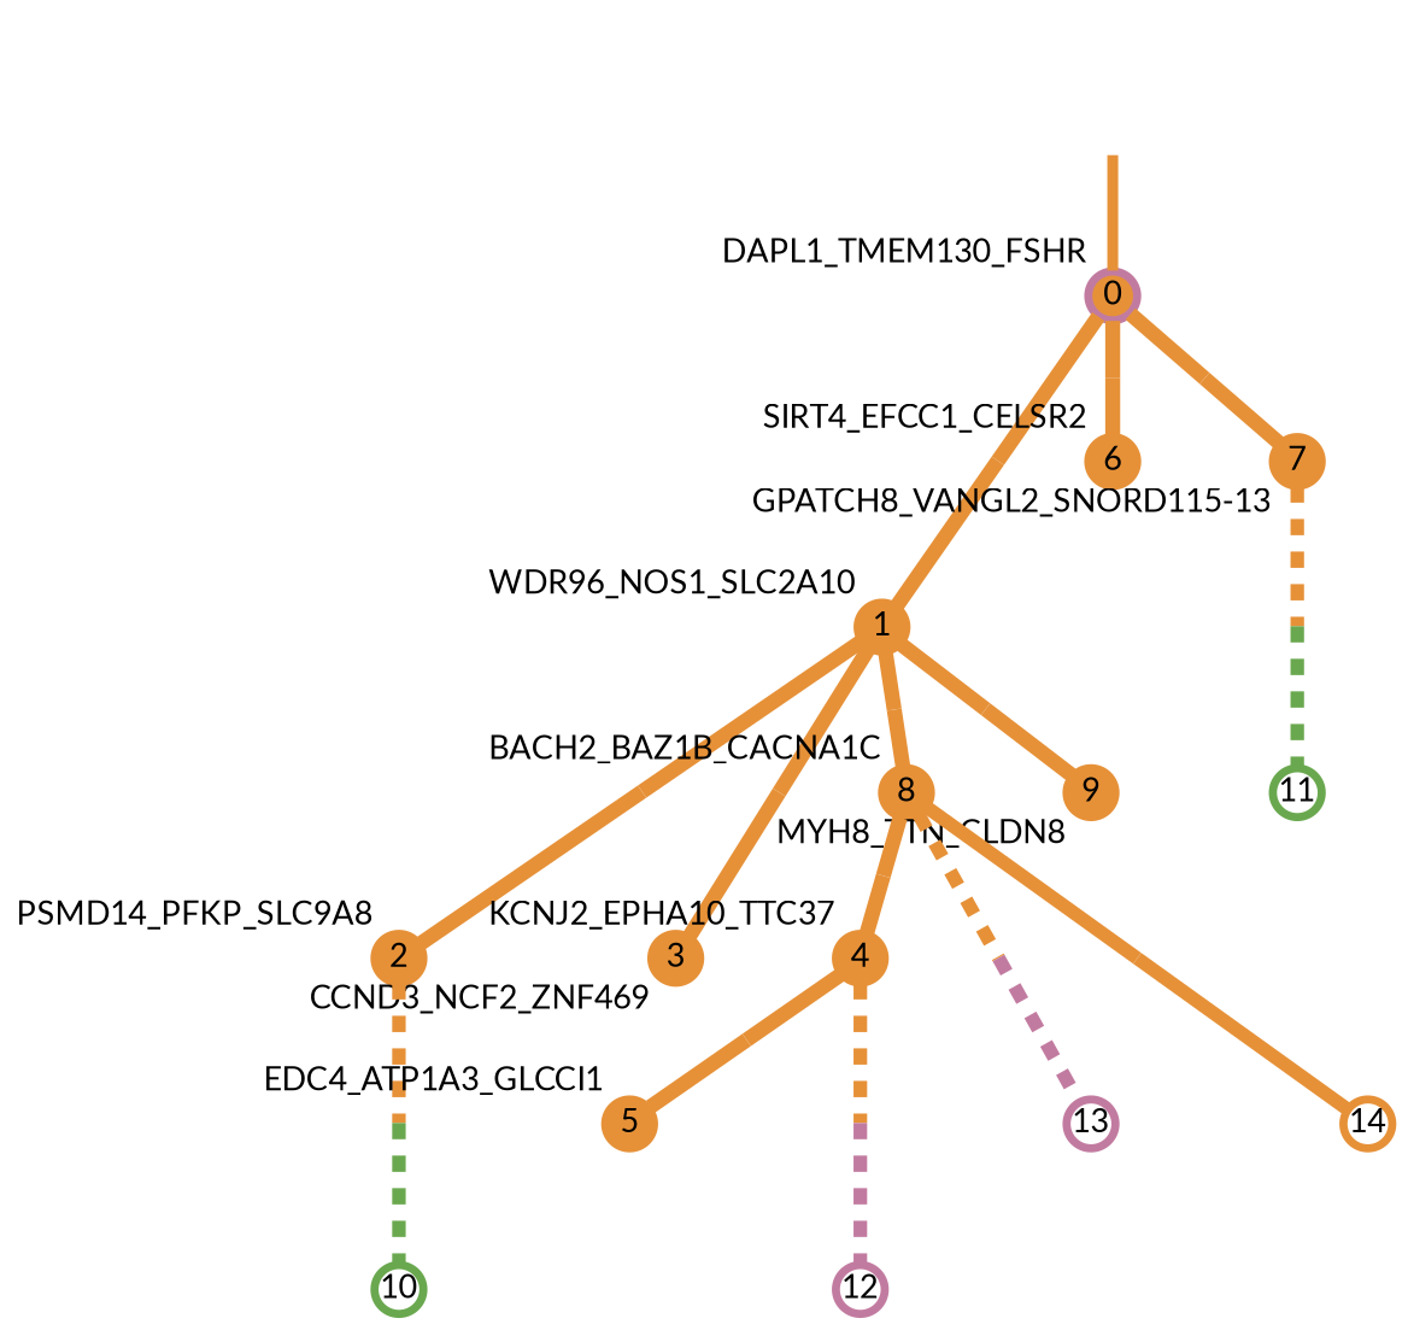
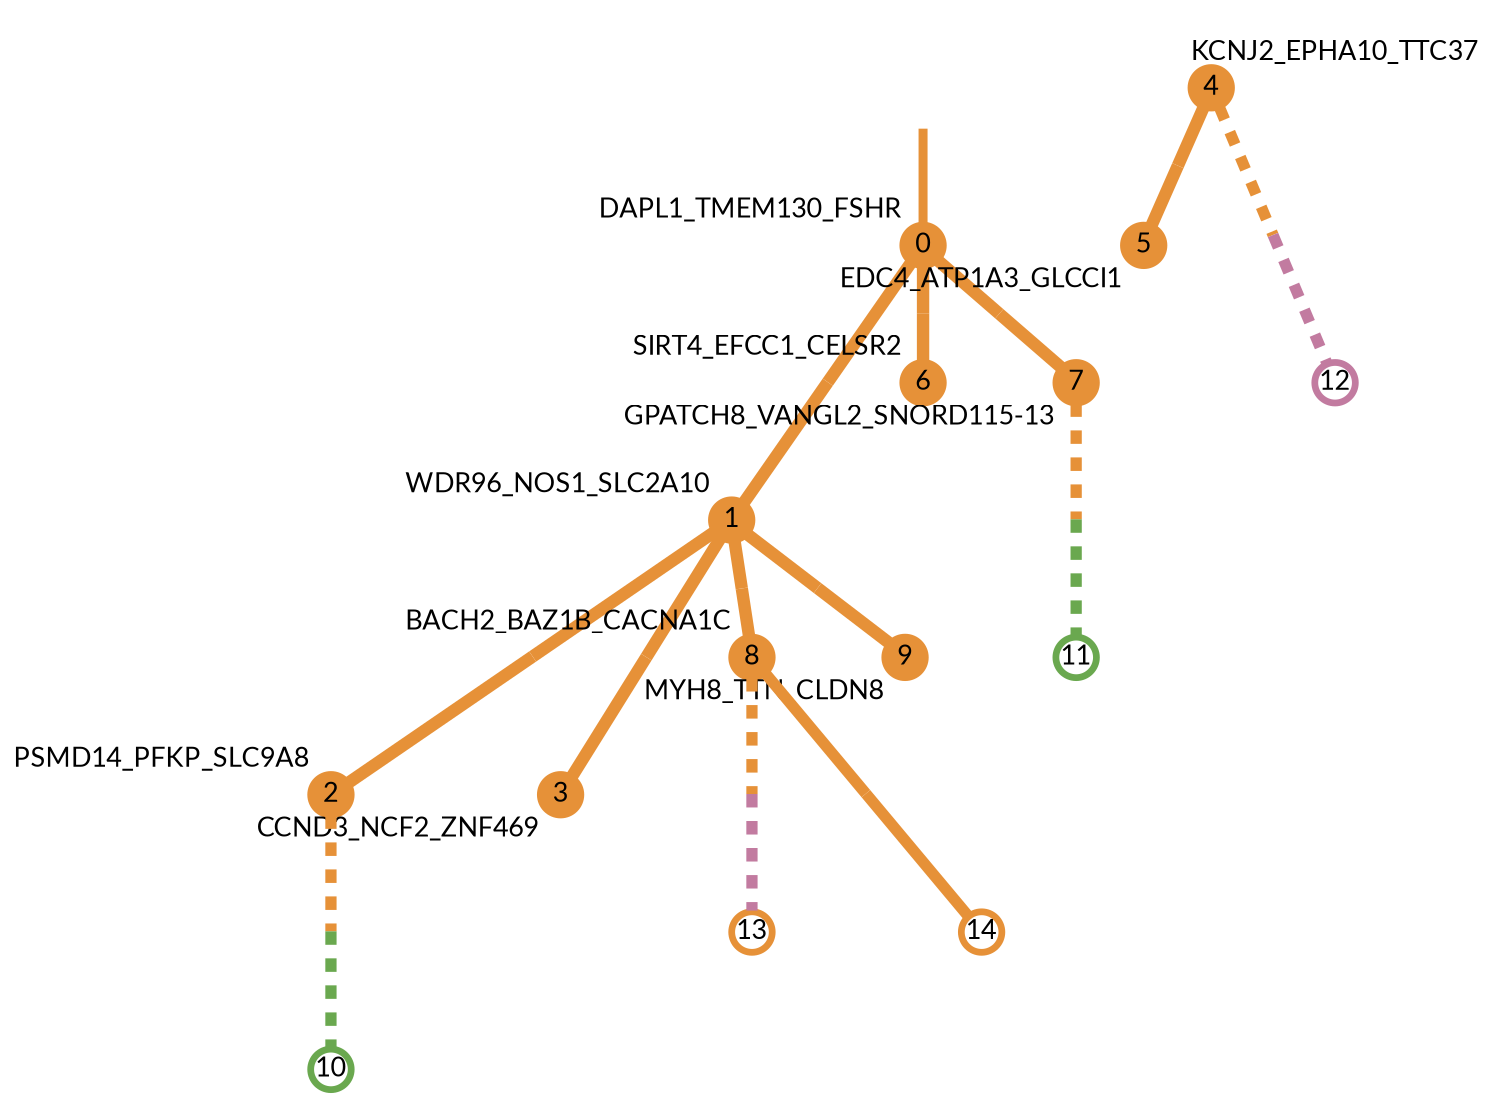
  strict digraph {
    forcelabels=true
    nodesep=0.7
    rankdir=TB
    ranksep=0.6
    splines=false
    node [color="#e69138ff" fillcolor="#e69138ff" fixedsize=true fontname=Lato fontsize="12pt" penwidth=3 shape=circle style=filled]
    edge [arrowsize=0 color="#e69138ff;0.5:#e69138ff" minlen=2.0 penwidth=5.5 style=solid]
-   0 [color="#c27ba0ff" height=0.25 xlabel=DAPL1_TMEM130_FSHR]
+   0 [height=0.25 xlabel=DAPL1_TMEM130_FSHR]
    1 [height=0.25 xlabel=WDR96_NOS1_SLC2A10]
    6 [height=0.25 xlabel=SIRT4_EFCC1_CELSR2]
    7 [height=0.25 xlabel="GPATCH8_VANGL2_SNORD115-13"]
    2 [height=0.25 xlabel=PSMD14_PFKP_SLC9A8]
    3 [height=0.25 xlabel=CCND3_NCF2_ZNF469]
    8 [height=0.25 xlabel=BACH2_BAZ1B_CACNA1C]
    9 [height=0.25 xlabel=MYH8_TTN_CLDN8]
    11 [color="#6aa84fff" fillcolor="#6aa84fff" height=0.25 style=solid]
    10 [color="#6aa84fff" fillcolor="#6aa84fff" height=0.25 style=solid]
    4 [height=0.25 xlabel=KCNJ2_EPHA10_TTC37]
-   13 [color="#c27ba0ff" fillcolor="#c27ba0ff" height=0.25 style=solid]
+   13 [fillcolor="#c27ba0ff" height=0.25 style=solid]
    14 [height=0.25 style=solid]
    5 [height=0.25 xlabel=EDC4_ATP1A3_GLCCI1]
    12 [color="#c27ba0ff" fillcolor="#c27ba0ff" height=0.25 style=solid]
    normal [style=invis xlabel=DAPL1_TMEM130_FSHR color="" fillcolor="" fixedsize="" fontname="" fontsize="" shape=""]
    0 -> 1
    0 -> 6 [minlen=1.2000000476837158]
    0 -> 7 [minlen=1.2000000476837158]
    1 -> 2
    1 -> 3
    1 -> 8 [minlen=1.2000000476837158]
    1 -> 9 [minlen=1.0]
    7 -> 11 [color="#e69138ff;0.5:#6aa84fff" penwidth=5 style=dashed]
    2 -> 10 [color="#e69138ff;0.5:#6aa84fff" penwidth=5 style=dashed]
-   8 -> 4 [minlen=1.399999976158142]
    8 -> 13 [color="#e69138ff;0.5:#c27ba0ff" penwidth=5 style=dashed]
    8 -> 14 [penwidth=5]
    4 -> 5 [minlen=1.399999976158142]
    4 -> 12 [color="#e69138ff;0.5:#c27ba0ff" penwidth=5 style=dashed]
    normal -> 0 [color="#e69138ff" penwidth=4 minlen=""]
  }
